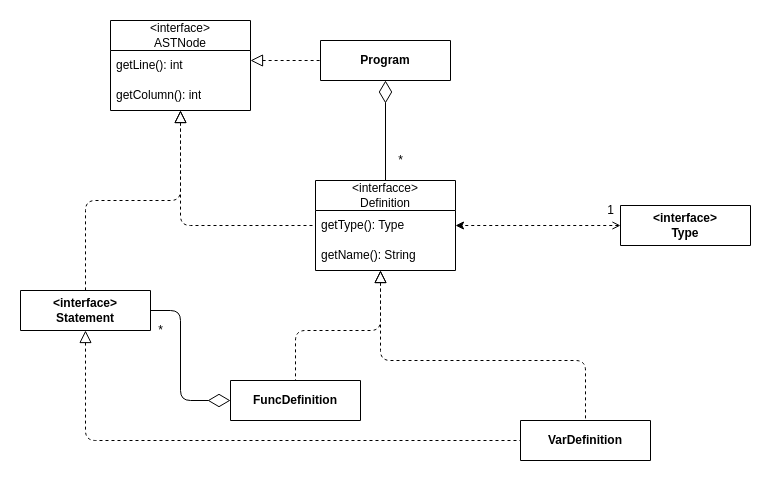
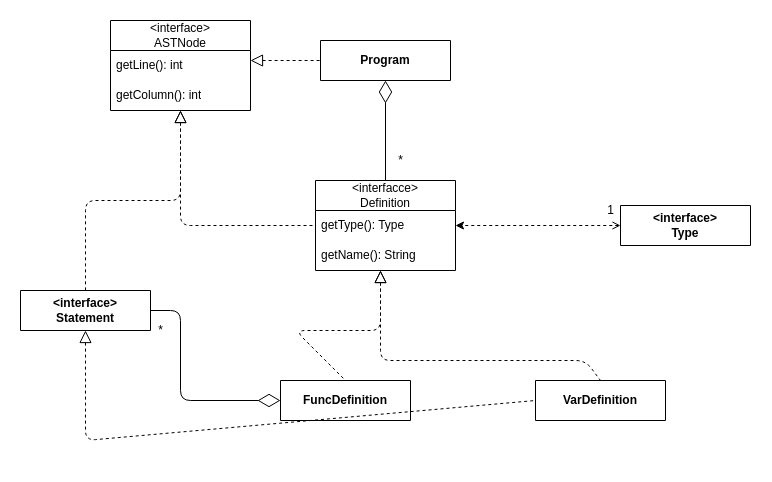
  <mxCell id="0" />
  <mxCell id="1" parent="0" />
  <mxCell id="2" value="&amp;lt;interface&amp;gt;&lt;br&gt;ASTNode" style="swimlane;fontStyle=0;childLayout=stackLayout;horizontal=1;startSize=30;horizontalStack=0;resizeParent=1;resizeParentMax=0;resizeLast=0;collapsible=1;marginBottom=0;whiteSpace=wrap;html=1;" parent="1" vertex="1"><mxGeometry x="110" y="20" width="140" height="90" as="geometry" /></mxCell>
  <mxCell id="3" value="getLine(): int" style="text;strokeColor=none;fillColor=none;align=left;verticalAlign=middle;spacingLeft=4;spacingRight=4;overflow=hidden;points=[[0,0.5],[1,0.5]];portConstraint=eastwest;rotatable=0;whiteSpace=wrap;html=1;" parent="2" vertex="1"><mxGeometry y="30" width="140" height="30" as="geometry" /></mxCell>
  <mxCell id="4" value="getColumn(): int" style="text;strokeColor=none;fillColor=none;align=left;verticalAlign=middle;spacingLeft=4;spacingRight=4;overflow=hidden;points=[[0,0.5],[1,0.5]];portConstraint=eastwest;rotatable=0;whiteSpace=wrap;html=1;" parent="2" vertex="1"><mxGeometry y="60" width="140" height="30" as="geometry" /></mxCell>
  <mxCell id="5" style="edgeStyle=none;html=1;entryX=0.5;entryY=1;entryDx=0;entryDy=0;startArrow=none;startFill=0;endArrow=diamondThin;endFill=0;endSize=20;" parent="1" source="6" target="11" edge="1"><mxGeometry relative="1" as="geometry" /></mxCell>
  <mxCell id="6" value="&amp;lt;interfacce&amp;gt;&lt;br&gt;Definition" style="swimlane;fontStyle=0;childLayout=stackLayout;horizontal=1;startSize=30;horizontalStack=0;resizeParent=1;resizeParentMax=0;resizeLast=0;collapsible=1;marginBottom=0;whiteSpace=wrap;html=1;" parent="1" vertex="1"><mxGeometry x="315" y="180" width="140" height="90" as="geometry" /></mxCell>
  <mxCell id="7" value="getType(): Type" style="text;strokeColor=none;fillColor=none;align=left;verticalAlign=middle;spacingLeft=4;spacingRight=4;overflow=hidden;points=[[0,0.5],[1,0.5]];portConstraint=eastwest;rotatable=0;whiteSpace=wrap;html=1;" parent="6" vertex="1"><mxGeometry y="30" width="140" height="30" as="geometry" /></mxCell>
  <mxCell id="8" value="getName(): String" style="text;strokeColor=none;fillColor=none;align=left;verticalAlign=middle;spacingLeft=4;spacingRight=4;overflow=hidden;points=[[0,0.5],[1,0.5]];portConstraint=eastwest;rotatable=0;whiteSpace=wrap;html=1;" parent="6" vertex="1"><mxGeometry y="60" width="140" height="30" as="geometry" /></mxCell>
  <mxCell id="9" value="&amp;lt;interface&amp;gt;&lt;br&gt;Type" style="swimlane;whiteSpace=wrap;html=1;startSize=40;" parent="1" vertex="1"><mxGeometry x="620" y="205" width="130" height="40" as="geometry" /></mxCell>
  <mxCell id="10" value="" style="endArrow=classic;dashed=1;html=1;entryX=1;entryY=0.5;entryDx=0;entryDy=0;startArrow=open;startFill=0;exitX=0;exitY=0.5;exitDx=0;exitDy=0;" parent="1" source="9" target="7" edge="1"><mxGeometry width="50" height="50" relative="1" as="geometry"><mxPoint x="550" y="190" as="sourcePoint" /><mxPoint x="410" y="210" as="targetPoint" /></mxGeometry></mxCell>
  <mxCell id="11" value="Program" style="swimlane;whiteSpace=wrap;html=1;startSize=40;" parent="1" vertex="1"><mxGeometry x="320" y="40" width="130" height="40" as="geometry" /></mxCell>
  <mxCell id="12" value="&amp;lt;interface&amp;gt;&lt;br&gt;Statement" style="swimlane;whiteSpace=wrap;html=1;startSize=40;" parent="1" vertex="1"><mxGeometry x="20" y="290" width="130" height="40" as="geometry" /></mxCell>
- <mxCell id="13" value="FuncDefinition" style="swimlane;whiteSpace=wrap;html=1;startSize=40;" parent="1" vertex="1"><mxGeometry x="230" y="380" width="130" height="40" as="geometry" /></mxCell>
- <mxCell id="14" value="VarDefinition" style="swimlane;whiteSpace=wrap;html=1;startSize=40;" parent="1" vertex="1"><mxGeometry x="520" y="420" width="130" height="40" as="geometry" /></mxCell>
+ <mxCell id="13" value="FuncDefinition" style="swimlane;whiteSpace=wrap;html=1;startSize=40;" parent="1" vertex="1"><mxGeometry x="280" y="380" width="130" height="40" as="geometry" /></mxCell>
+ <mxCell id="14" value="VarDefinition" style="swimlane;whiteSpace=wrap;html=1;startSize=40;" parent="1" vertex="1"><mxGeometry x="535" y="380" width="130" height="40" as="geometry" /></mxCell>
  <mxCell id="15" value="" style="endArrow=none;dashed=1;html=1;startArrow=block;startFill=0;entryX=0;entryY=0.5;entryDx=0;entryDy=0;endSize=6;startSize=10;" parent="1" target="11" edge="1"><mxGeometry width="50" height="50" relative="1" as="geometry"><mxPoint x="250" y="60" as="sourcePoint" /><mxPoint x="410" y="230" as="targetPoint" /></mxGeometry></mxCell>
  <mxCell id="16" value="" style="endArrow=none;dashed=1;html=1;startArrow=block;startFill=0;entryX=0.5;entryY=0;entryDx=0;entryDy=0;endSize=6;startSize=10;exitX=0.5;exitY=1;exitDx=0;exitDy=0;exitPerimeter=0;" parent="1" source="4" target="12" edge="1"><mxGeometry width="50" height="50" relative="1" as="geometry"><mxPoint x="260" y="70" as="sourcePoint" /><mxPoint x="330" y="70" as="targetPoint" /><Array as="points"><mxPoint x="180" y="200" /><mxPoint x="85" y="200" /></Array></mxGeometry></mxCell>
  <mxCell id="17" value="" style="endArrow=none;dashed=1;html=1;startArrow=block;startFill=0;entryX=0;entryY=0.5;entryDx=0;entryDy=0;endSize=6;startSize=10;" parent="1" target="7" edge="1"><mxGeometry width="50" height="50" relative="1" as="geometry"><mxPoint x="180" y="110" as="sourcePoint" /><mxPoint x="340" y="80" as="targetPoint" /><Array as="points"><mxPoint x="180" y="225" /></Array></mxGeometry></mxCell>
  <mxCell id="18" value="" style="endArrow=none;dashed=1;html=1;startArrow=block;startFill=0;entryX=0;entryY=0.5;entryDx=0;entryDy=0;endSize=6;startSize=10;exitX=0.5;exitY=1;exitDx=0;exitDy=0;" parent="1" source="12" target="14" edge="1"><mxGeometry width="50" height="50" relative="1" as="geometry"><mxPoint x="280" y="90" as="sourcePoint" /><mxPoint x="350" y="90" as="targetPoint" /><Array as="points"><mxPoint x="85" y="440" /></Array></mxGeometry></mxCell>
  <mxCell id="19" value="" style="endArrow=none;dashed=1;html=1;startArrow=block;startFill=0;entryX=0.5;entryY=0;entryDx=0;entryDy=0;endSize=6;startSize=10;" parent="1" target="13" edge="1"><mxGeometry width="50" height="50" relative="1" as="geometry"><mxPoint x="380" y="270" as="sourcePoint" /><mxPoint x="360" y="100" as="targetPoint" /><Array as="points"><mxPoint x="380" y="330" /><mxPoint x="295" y="330" /></Array></mxGeometry></mxCell>
  <mxCell id="20" value="" style="endArrow=none;dashed=1;html=1;startArrow=block;startFill=0;entryX=0.5;entryY=0;entryDx=0;entryDy=0;endSize=6;startSize=10;" parent="1" target="14" edge="1"><mxGeometry width="50" height="50" relative="1" as="geometry"><mxPoint x="380" y="270" as="sourcePoint" /><mxPoint x="370" y="110" as="targetPoint" /><Array as="points"><mxPoint x="380" y="360" /><mxPoint x="585" y="360" /></Array></mxGeometry></mxCell>
  <mxCell id="21" style="edgeStyle=none;html=1;entryX=0;entryY=0.5;entryDx=0;entryDy=0;startArrow=none;startFill=0;endArrow=diamondThin;endFill=0;endSize=20;exitX=1;exitY=0.5;exitDx=0;exitDy=0;" parent="1" source="12" target="13" edge="1"><mxGeometry relative="1" as="geometry"><mxPoint x="395" y="190" as="sourcePoint" /><mxPoint x="395" y="90" as="targetPoint" /><Array as="points"><mxPoint x="180" y="310" /><mxPoint x="180" y="400" /></Array></mxGeometry></mxCell>
  <mxCell id="22" value="1" style="text;html=1;align=center;verticalAlign=middle;resizable=0;points=[];autosize=1;strokeColor=none;fillColor=none;" parent="1" vertex="1"><mxGeometry x="595" y="195" width="30" height="30" as="geometry" /></mxCell>
  <mxCell id="23" value="*" style="text;html=1;align=center;verticalAlign=middle;resizable=0;points=[];autosize=1;strokeColor=none;fillColor=none;" parent="1" vertex="1"><mxGeometry x="145" y="315" width="30" height="30" as="geometry" /></mxCell>
  <mxCell id="24" value="*" style="text;html=1;align=center;verticalAlign=middle;resizable=0;points=[];autosize=1;strokeColor=none;fillColor=none;" parent="1" vertex="1"><mxGeometry x="385" y="145" width="30" height="30" as="geometry" /></mxCell>
